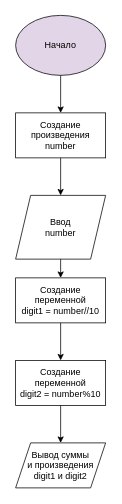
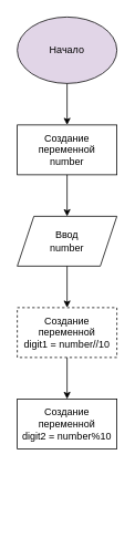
  <mxCell id="0" />
  <mxCell id="1" parent="0" />
  <mxCell id="2" value="Начало" style="ellipse;whiteSpace=wrap;html=1;fillColor=#e1d5e7;" vertex="1" parent="1"><mxGeometry x="20" y="20" width="120" height="80" as="geometry" /></mxCell>
- <mxCell id="3" value="Создание произведения&lt;br&gt;number" style="rounded=0;whiteSpace=wrap;html=1;" vertex="1" parent="1"><mxGeometry x="20" y="150" width="120" height="60" as="geometry" /></mxCell>
+ <mxCell id="3" value="Создание переменной&lt;br&gt;number" style="rounded=0;whiteSpace=wrap;html=1;" vertex="1" parent="1"><mxGeometry x="20" y="150" width="120" height="60" as="geometry" /></mxCell>
  <mxCell id="4" value="" style="endArrow=classic;html=1;entryX=0.5;entryY=0;entryDx=0;entryDy=0;exitX=0.5;exitY=1;exitDx=0;exitDy=0;" edge="1" parent="1" source="3" target="6"><mxGeometry width="50" height="50" relative="1" as="geometry"><mxPoint x="-45" y="270" as="sourcePoint" /><mxPoint x="80" y="260" as="targetPoint" /></mxGeometry></mxCell>
  <mxCell id="5" value="" style="endArrow=classic;html=1;entryX=0.5;entryY=0;entryDx=0;entryDy=0;exitX=0.5;exitY=1;exitDx=0;exitDy=0;" edge="1" parent="1" source="2" target="3"><mxGeometry width="50" height="50" relative="1" as="geometry"><mxPoint x="80" y="100" as="sourcePoint" /><mxPoint x="80" y="150" as="targetPoint" /></mxGeometry></mxCell>
- <mxCell id="6" value="Ввод&lt;br&gt;number" style="shape=parallelogram;perimeter=parallelogramPerimeter;whiteSpace=wrap;html=1;fixedSize=1;" vertex="1" parent="1"><mxGeometry x="20" y="260" width="120" height="85" as="geometry" /></mxCell>
+ <mxCell id="6" value="Ввод&lt;br&gt;number" style="shape=parallelogram;perimeter=parallelogramPerimeter;whiteSpace=wrap;html=1;fixedSize=1;" vertex="1" parent="1"><mxGeometry x="20" y="260" width="120" height="60" as="geometry" /></mxCell>
  <mxCell id="7" value="" style="endArrow=classic;html=1;exitX=0.5;exitY=1;exitDx=0;exitDy=0;entryX=0.5;entryY=0;entryDx=0;entryDy=0;" edge="1" parent="1" source="6" target="8"><mxGeometry width="50" height="50" relative="1" as="geometry"><mxPoint x="79" y="320" as="sourcePoint" /><mxPoint x="79" y="370" as="targetPoint" /></mxGeometry></mxCell>
- <mxCell id="8" value="Создание переменной &lt;br&gt;digit1 = number//10" style="rounded=0;whiteSpace=wrap;html=1;" vertex="1" parent="1"><mxGeometry x="20" y="370" width="120" height="60" as="geometry" /></mxCell>
+ <mxCell id="8" value="Создание переменной &lt;br&gt;digit1 = number//10" style="rounded=0;whiteSpace=wrap;html=1;dashed=1;" vertex="1" parent="1"><mxGeometry x="20" y="370" width="120" height="60" as="geometry" /></mxCell>
  <mxCell id="9" value="" style="endArrow=classic;html=1;exitX=0.5;exitY=1;exitDx=0;exitDy=0;entryX=0.5;entryY=0;entryDx=0;entryDy=0;" edge="1" parent="1" source="8" target="10"><mxGeometry width="50" height="50" relative="1" as="geometry"><mxPoint x="85" y="470" as="sourcePoint" /><mxPoint x="80" y="480" as="targetPoint" /></mxGeometry></mxCell>
  <mxCell id="10" value="Создание переменной&lt;br&gt;digit2 = number%10" style="rounded=0;whiteSpace=wrap;html=1;" vertex="1" parent="1"><mxGeometry x="20" y="480" width="120" height="60" as="geometry" /></mxCell>
- <mxCell id="11" value="Вывод суммы&lt;br&gt;и произведения&lt;br&gt;digit1 и digit2" style="shape=parallelogram;perimeter=parallelogramPerimeter;whiteSpace=wrap;html=1;fixedSize=1;" vertex="1" parent="1"><mxGeometry x="20" y="590" width="120" height="60" as="geometry" /></mxCell>
- <mxCell id="12" value="" style="endArrow=classic;html=1;exitX=0.5;exitY=1;exitDx=0;exitDy=0;entryX=0.5;entryY=0;entryDx=0;entryDy=0;" edge="1" parent="1" source="10" target="11"><mxGeometry width="50" height="50" relative="1" as="geometry"><mxPoint x="79" y="540" as="sourcePoint" /><mxPoint x="79" y="590" as="targetPoint" /></mxGeometry></mxCell>
